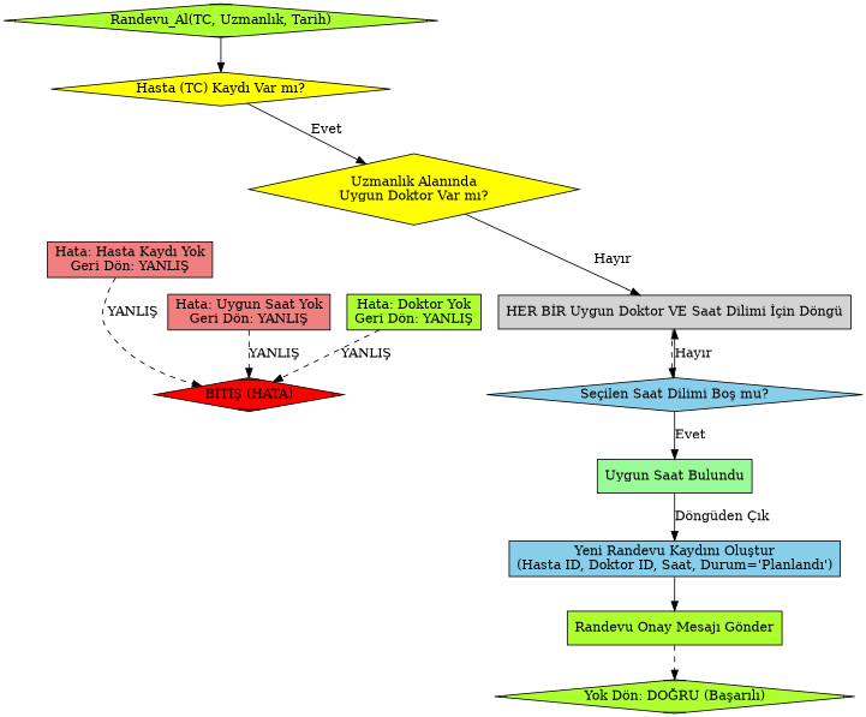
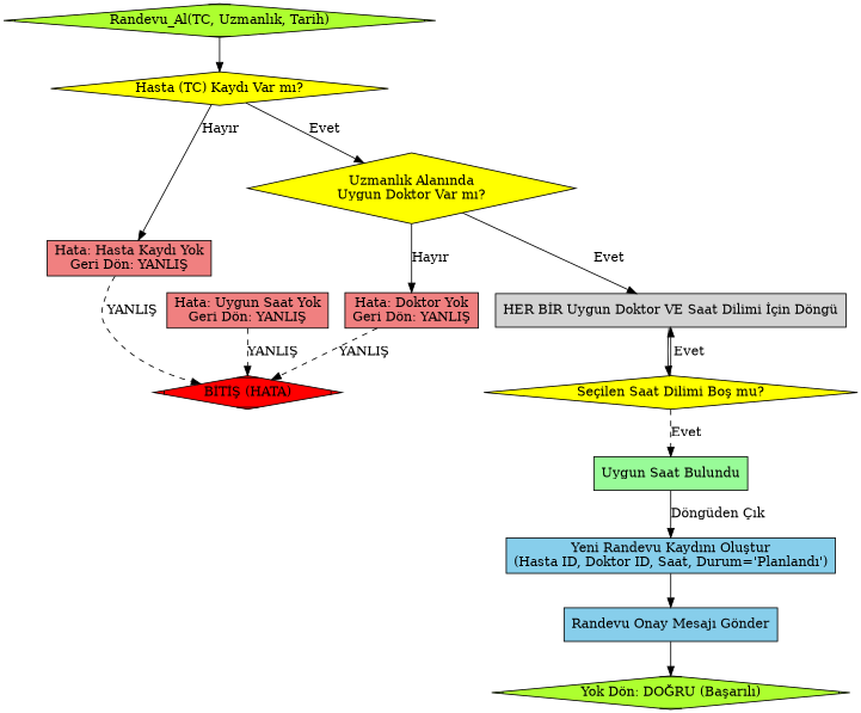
  digraph {
    rankdir=TB
    node [fillcolor=yellow shape=box style=filled]
    n1 [fillcolor=greenyellow label="Randevu_Al(TC, Uzmanlık, Tarih)" shape=Mdiamond]
    n2 [label="Hasta (TC) Kaydı Var mı?" shape=diamond]
    n3 [fillcolor=lightcoral label="Hata: Hasta Kaydı Yok\nGeri Dön: YANLIŞ"]
    n4 [label="Uzmanlık Alanında\nUygun Doktor Var mı?" shape=diamond]
    n5 [fillcolor=red label="BİTİŞ (HATA)" shape=Mdiamond]
-   n6 [fillcolor=greenyellow label="Hata: Doktor Yok\nGeri Dön: YANLIŞ"]
+   n6 [fillcolor=lightcoral label="Hata: Doktor Yok\nGeri Dön: YANLIŞ"]
    n7 [fillcolor=lightgrey label="HER BİR Uygun Doktor VE Saat Dilimi İçin Döngü"]
-   n8 [fillcolor=skyblue label="Seçilen Saat Dilimi Boş mu?" shape=diamond]
+   n8 [label="Seçilen Saat Dilimi Boş mu?" shape=diamond]
    n9 [fillcolor=palegreen label="Uygun Saat Bulundu"]
    n10 [fillcolor=lightcoral label="Hata: Uygun Saat Yok\nGeri Dön: YANLIŞ"]
    n11 [fillcolor=skyblue label="Yeni Randevu Kaydını Oluştur\n(Hasta ID, Doktor ID, Saat, Durum='Planlandı')"]
-   n12 [fillcolor=greenyellow label="Randevu Onay Mesajı Gönder"]
+   n12 [fillcolor=skyblue label="Randevu Onay Mesajı Gönder"]
    n13 [fillcolor=greenyellow label="Yok Dön: DOĞRU (Başarılı)" shape=Mdiamond]
    n1 -> n2
+   n2 -> n3 [label="Hayır"]
    n2 -> n4 [label=Evet]
    n3 -> n5 [label="YANLIŞ" style=dashed]
-   n4 -> n7 [label="Hayır"]
+   n4 -> n6 [label="Hayır"]
+   n4 -> n7 [label=Evet]
    n6 -> n5 [label="YANLIŞ" style=dashed]
-   n7 -> n8 [style=dashed]
-   n8 -> n7 [label="Hayır"]
-   n8 -> n9 [label=Evet]
+   n7 -> n8
+   n8 -> n7 [label=Evet]
+   n8 -> n9 [label=Evet style=dashed]
    n9 -> n11 [label="Döngüden Çık"]
    n10 -> n5 [label="YANLIŞ" style=dashed]
    n11 -> n12
-   n12 -> n13 [style=dashed]
+   n12 -> n13
  }
